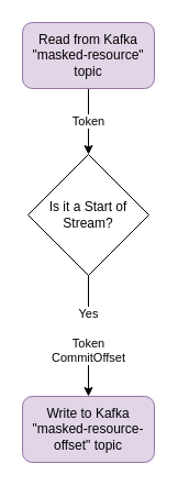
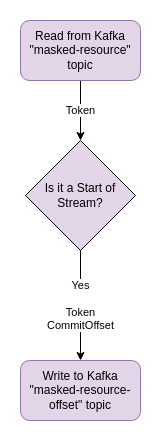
  <mxCell id="0" />
  <mxCell id="1" parent="0" />
  <mxCell id="2" value="&lt;div&gt;Token&lt;/div&gt;" style="edgeStyle=orthogonalEdgeStyle;rounded=0;orthogonalLoop=1;jettySize=auto;html=1;exitX=0.5;exitY=1;exitDx=0;exitDy=0;entryX=0.5;entryY=0;entryDx=0;entryDy=0;" parent="1" source="3" target="5" edge="1"><mxGeometry relative="1" as="geometry"><mxPoint x="80" y="140" as="targetPoint" /></mxGeometry></mxCell>
  <mxCell id="3" value="Read from Kafka &quot;masked-resource&quot; topic" style="rounded=1;whiteSpace=wrap;html=1;fillColor=#e1d5e7;strokeColor=#9673a6;" parent="1" vertex="1"><mxGeometry x="20" y="20" width="120" height="60" as="geometry" /></mxCell>
  <mxCell id="4" value="Yes&lt;br&gt;&lt;br&gt;Token&lt;br&gt;CommitOffset" style="edgeStyle=orthogonalEdgeStyle;rounded=0;orthogonalLoop=1;jettySize=auto;html=1;exitX=0.5;exitY=1;exitDx=0;exitDy=0;entryX=0.5;entryY=0;entryDx=0;entryDy=0;labelBackgroundColor=#ffffff;" parent="1" source="5" target="6" edge="1"><mxGeometry relative="1" as="geometry" /></mxCell>
- <mxCell id="5" value="Is it a Start of Stream?" style="rhombus;whiteSpace=wrap;html=1;" parent="1" vertex="1"><mxGeometry x="25" y="140" width="110" height="110" as="geometry" /></mxCell>
+ <mxCell id="5" value="Is it a Start of Stream?" style="rhombus;whiteSpace=wrap;html=1;fillColor=#e1d5e7;" parent="1" vertex="1"><mxGeometry x="25" y="140" width="110" height="110" as="geometry" /></mxCell>
  <mxCell id="6" value="Write to Kafka &quot;masked-resource-offset&quot; topic" style="rounded=1;whiteSpace=wrap;html=1;fillColor=#e1d5e7;strokeColor=#9673a6;" parent="1" vertex="1"><mxGeometry x="20" y="360" width="120" height="60" as="geometry" /></mxCell>
